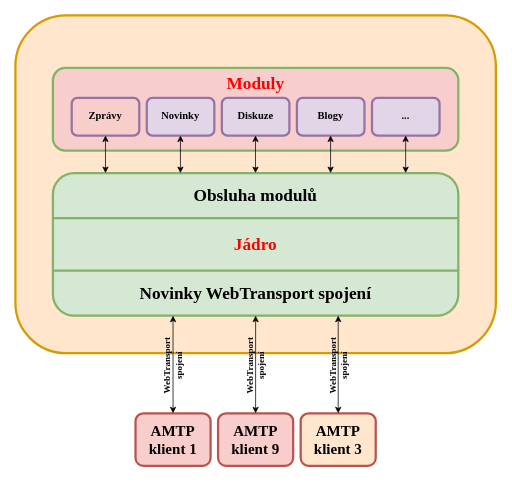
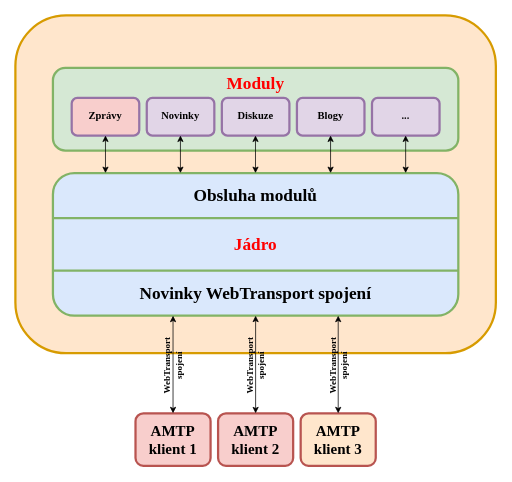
  <mxCell id="0" />
  <mxCell id="1" parent="0" />
  <mxCell id="2" value="" style="rounded=1;whiteSpace=wrap;html=1;fillColor=#ffe6cc;strokeColor=#d79b00;strokeWidth=3;perimeterSpacing=0;fontFamily=Ubuntu;fontSource=https%3A%2F%2Ffonts.googleapis.com%2Fcss%3Ffamily%3DUbuntu;" parent="1" vertex="1"><mxGeometry width="640" height="450" as="geometry" x="20" y="20" /></mxCell>
- <mxCell id="3" value="&lt;font color=&quot;#ff0000&quot; size=&quot;1&quot;&gt;&lt;b style=&quot;font-size: 23px;&quot;&gt;Jádro&lt;/b&gt;&lt;/font&gt;" style="rounded=1;whiteSpace=wrap;html=1;fillColor=#d5e8d4;strokeColor=#82b366;strokeWidth=3;fontFamily=Ubuntu;fontSource=https%3A%2F%2Ffonts.googleapis.com%2Fcss%3Ffamily%3DUbuntu;" parent="1" vertex="1"><mxGeometry x="70" y="230" width="540" height="190" as="geometry" /></mxCell>
+ <mxCell id="3" value="&lt;font color=&quot;#ff0000&quot; size=&quot;1&quot;&gt;&lt;b style=&quot;font-size: 23px;&quot;&gt;Jádro&lt;/b&gt;&lt;/font&gt;" style="rounded=1;whiteSpace=wrap;html=1;fillColor=#dae8fc;strokeColor=#82b366;strokeWidth=3;fontFamily=Ubuntu;fontSource=https%3A%2F%2Ffonts.googleapis.com%2Fcss%3Ffamily%3DUbuntu;" parent="1" vertex="1"><mxGeometry x="70" y="230" width="540" height="190" as="geometry" /></mxCell>
  <mxCell id="4" value="" style="endArrow=classic;startArrow=classic;html=1;rounded=0;exitX=0.5;exitY=0;exitDx=0;exitDy=0;fontFamily=Ubuntu;fontSource=https%3A%2F%2Ffonts.googleapis.com%2Fcss%3Ffamily%3DUbuntu;horizontal=1;" parent="1" source="24" edge="1"><mxGeometry width="50" height="50" relative="1" as="geometry"><mxPoint x="559.66" y="230" as="sourcePoint" /><mxPoint x="559.66" y="130" as="targetPoint" /></mxGeometry></mxCell>
  <mxCell id="5" value="Obsluha modulů" style="rounded=1;whiteSpace=wrap;html=1;fontSize=23;fontStyle=1;fillColor=none;strokeColor=none;strokeWidth=3;fontFamily=Ubuntu;fontSource=https%3A%2F%2Ffonts.googleapis.com%2Fcss%3Ffamily%3DUbuntu;" parent="1" vertex="1"><mxGeometry x="70" y="230" width="540" height="60" as="geometry" /></mxCell>
  <mxCell id="6" value="Novinky WebTransport spojení" style="rounded=1;whiteSpace=wrap;html=1;fontSize=23;fontStyle=1;fillColor=none;strokeColor=none;strokeWidth=3;fontFamily=Ubuntu;fontSource=https%3A%2F%2Ffonts.googleapis.com%2Fcss%3Ffamily%3DUbuntu;" parent="1" vertex="1"><mxGeometry x="70" y="360" width="540" height="60" as="geometry" /></mxCell>
  <mxCell id="7" value="" style="endArrow=none;html=1;rounded=0;exitX=0;exitY=0;exitDx=0;exitDy=0;strokeColor=#82B366;strokeWidth=3;entryX=1;entryY=0;entryDx=0;entryDy=0;fontFamily=Ubuntu;fontSource=https%3A%2F%2Ffonts.googleapis.com%2Fcss%3Ffamily%3DUbuntu;" parent="1" source="6" target="6" edge="1"><mxGeometry width="50" height="50" relative="1" as="geometry"><mxPoint x="326" y="420" as="sourcePoint" /><mxPoint x="746" y="400" as="targetPoint" /></mxGeometry></mxCell>
  <mxCell id="8" value="" style="endArrow=none;html=1;rounded=0;strokeColor=#82B366;strokeWidth=3;exitX=0;exitY=1;exitDx=0;exitDy=0;entryX=1;entryY=1;entryDx=0;entryDy=0;fontFamily=Ubuntu;fontSource=https%3A%2F%2Ffonts.googleapis.com%2Fcss%3Ffamily%3DUbuntu;" parent="1" source="5" target="5" edge="1"><mxGeometry width="50" height="50" relative="1" as="geometry"><mxPoint x="326" y="420" as="sourcePoint" /><mxPoint x="726" y="450" as="targetPoint" /></mxGeometry></mxCell>
- <mxCell id="9" value="&lt;div style=&quot;font-size: 20px;&quot;&gt;AMTP&lt;/div&gt;&lt;div style=&quot;font-size: 20px;&quot;&gt;klient 9&lt;/div&gt;" style="rounded=1;whiteSpace=wrap;html=1;fontStyle=1;fontSize=20;fillColor=#f8cecc;strokeColor=#b85450;strokeWidth=3;fontFamily=Ubuntu;fontSource=https%3A%2F%2Ffonts.googleapis.com%2Fcss%3Ffamily%3DUbuntu;" parent="1" vertex="1"><mxGeometry x="290" y="550" width="100" height="70" as="geometry" /></mxCell>
+ <mxCell id="9" value="&lt;div style=&quot;font-size: 20px;&quot;&gt;AMTP&lt;/div&gt;&lt;div style=&quot;font-size: 20px;&quot;&gt;klient 2&lt;/div&gt;" style="rounded=1;whiteSpace=wrap;html=1;fontStyle=1;fontSize=20;fillColor=#f8cecc;strokeColor=#b85450;strokeWidth=3;fontFamily=Ubuntu;fontSource=https%3A%2F%2Ffonts.googleapis.com%2Fcss%3Ffamily%3DUbuntu;" parent="1" vertex="1"><mxGeometry x="290" y="550" width="100" height="70" as="geometry" /></mxCell>
  <mxCell id="10" value="&lt;div style=&quot;font-size: 20px;&quot;&gt;AMTP&lt;/div&gt;klient 3" style="rounded=1;whiteSpace=wrap;html=1;fontStyle=1;fontSize=20;fillColor=#ffe6cc;strokeColor=#b85450;strokeWidth=3;fontFamily=Ubuntu;fontSource=https%3A%2F%2Ffonts.googleapis.com%2Fcss%3Ffamily%3DUbuntu;" parent="1" vertex="1"><mxGeometry x="400" y="550" width="100" height="70" as="geometry" /></mxCell>
  <mxCell id="11" value="&lt;div style=&quot;font-size: 20px;&quot;&gt;&lt;font style=&quot;font-size: 20px;&quot;&gt;AMTP&lt;br style=&quot;font-size: 20px;&quot;&gt;&lt;/font&gt;&lt;/div&gt;&lt;div style=&quot;font-size: 20px;&quot;&gt;&lt;font style=&quot;font-size: 20px;&quot;&gt;klient 1&lt;br style=&quot;font-size: 20px;&quot;&gt;&lt;/font&gt;&lt;/div&gt;" style="rounded=1;whiteSpace=wrap;html=1;fontStyle=1;fontSize=20;fillColor=#f8cecc;strokeColor=#b85450;strokeWidth=3;fontFamily=Ubuntu;fontSource=https%3A%2F%2Ffonts.googleapis.com%2Fcss%3Ffamily%3DUbuntu;" parent="1" vertex="1"><mxGeometry x="180" y="550" width="100" height="70" as="geometry" /></mxCell>
  <mxCell id="12" value="" style="endArrow=classic;startArrow=classic;html=1;rounded=0;exitX=0.5;exitY=0;exitDx=0;exitDy=0;fontFamily=Ubuntu;fontSource=https%3A%2F%2Ffonts.googleapis.com%2Fcss%3Ffamily%3DUbuntu;horizontal=1;" parent="1" source="21" edge="1"><mxGeometry width="50" height="50" relative="1" as="geometry"><mxPoint x="229.66" y="230" as="sourcePoint" /><mxPoint x="229.66" y="130" as="targetPoint" /></mxGeometry></mxCell>
  <mxCell id="13" value="" style="endArrow=classic;startArrow=classic;html=1;rounded=0;exitX=0.5;exitY=0;exitDx=0;exitDy=0;fontFamily=Ubuntu;fontSource=https%3A%2F%2Ffonts.googleapis.com%2Fcss%3Ffamily%3DUbuntu;horizontal=1;" parent="1" edge="1"><mxGeometry width="50" height="50" relative="1" as="geometry"><mxPoint x="340" y="550" as="sourcePoint" /><mxPoint x="340" y="420" as="targetPoint" /></mxGeometry></mxCell>
  <mxCell id="14" value="&lt;div style=&quot;font-size: 12px;&quot;&gt;WebTransport&lt;/div&gt;&lt;div style=&quot;font-size: 12px;&quot;&gt;spojení&lt;br&gt;&lt;/div&gt;" style="edgeLabel;html=1;align=center;verticalAlign=middle;resizable=0;points=[];labelBackgroundColor=none;fontStyle=1;horizontal=0;fontFamily=Ubuntu;fontSource=https%3A%2F%2Ffonts.googleapis.com%2Fcss%3Ffamily%3DUbuntu;fontSize=12;" parent="13" vertex="1" connectable="0"><mxGeometry x="-0.195" y="-2" relative="1" as="geometry"><mxPoint x="-3" y="-10" as="offset" /></mxGeometry></mxCell>
  <mxCell id="15" value="" style="endArrow=classic;startArrow=classic;html=1;rounded=0;exitX=0.5;exitY=0;exitDx=0;exitDy=0;fontFamily=Ubuntu;fontSource=https%3A%2F%2Ffonts.googleapis.com%2Fcss%3Ffamily%3DUbuntu;horizontal=1;" parent="1" edge="1"><mxGeometry width="50" height="50" relative="1" as="geometry"><mxPoint x="450" y="550" as="sourcePoint" /><mxPoint x="450" y="420" as="targetPoint" /></mxGeometry></mxCell>
  <mxCell id="16" value="&lt;div style=&quot;font-size: 12px;&quot;&gt;WebTransport&lt;/div&gt;&lt;div style=&quot;font-size: 12px;&quot;&gt;spojení&lt;br&gt;&lt;/div&gt;" style="edgeLabel;html=1;align=center;verticalAlign=middle;resizable=0;points=[];labelBackgroundColor=none;fontStyle=1;horizontal=0;fontFamily=Ubuntu;fontSource=https%3A%2F%2Ffonts.googleapis.com%2Fcss%3Ffamily%3DUbuntu;fontSize=12;" parent="15" vertex="1" connectable="0"><mxGeometry x="-0.195" y="-2" relative="1" as="geometry"><mxPoint x="-3" y="-10" as="offset" /></mxGeometry></mxCell>
  <mxCell id="17" value="" style="endArrow=classic;startArrow=classic;html=1;rounded=0;exitX=0.5;exitY=0;exitDx=0;exitDy=0;fontFamily=Ubuntu;fontSource=https%3A%2F%2Ffonts.googleapis.com%2Fcss%3Ffamily%3DUbuntu;horizontal=1;" parent="1" edge="1"><mxGeometry width="50" height="50" relative="1" as="geometry"><mxPoint x="230" y="550" as="sourcePoint" /><mxPoint x="230" y="420" as="targetPoint" /></mxGeometry></mxCell>
  <mxCell id="18" value="&lt;div style=&quot;font-size: 12px;&quot;&gt;WebTransport&lt;/div&gt;&lt;div style=&quot;font-size: 12px;&quot;&gt;spojení&lt;br&gt;&lt;/div&gt;" style="edgeLabel;html=1;align=center;verticalAlign=middle;resizable=0;points=[];labelBackgroundColor=none;fontStyle=1;horizontal=0;fontFamily=Ubuntu;fontSource=https%3A%2F%2Ffonts.googleapis.com%2Fcss%3Ffamily%3DUbuntu;fontSize=12;" parent="17" vertex="1" connectable="0"><mxGeometry x="-0.195" y="-2" relative="1" as="geometry"><mxPoint x="-3" y="-10" as="offset" /></mxGeometry></mxCell>
- <mxCell id="19" value="&lt;font size=&quot;1&quot; color=&quot;#ff0000&quot;&gt;&lt;b style=&quot;font-size: 23px;&quot;&gt;Moduly&lt;/b&gt;&lt;/font&gt;" style="rounded=1;whiteSpace=wrap;html=1;fillColor=#f8cecc;strokeColor=#82b366;strokeWidth=3;fontFamily=Ubuntu;fontSource=https%3A%2F%2Ffonts.googleapis.com%2Fcss%3Ffamily%3DUbuntu;verticalAlign=top;fontSize=20;" parent="1" vertex="1"><mxGeometry x="70" y="90" width="540" height="110" as="geometry" /></mxCell>
+ <mxCell id="19" value="&lt;font size=&quot;1&quot; color=&quot;#ff0000&quot;&gt;&lt;b style=&quot;font-size: 23px;&quot;&gt;Moduly&lt;/b&gt;&lt;/font&gt;" style="rounded=1;whiteSpace=wrap;html=1;fillColor=#d5e8d4;strokeColor=#82b366;strokeWidth=3;fontFamily=Ubuntu;fontSource=https%3A%2F%2Ffonts.googleapis.com%2Fcss%3Ffamily%3DUbuntu;verticalAlign=top;fontSize=20;" parent="1" vertex="1"><mxGeometry x="70" y="90" width="540" height="110" as="geometry" /></mxCell>
  <mxCell id="20" value="Zprávy" style="rounded=1;whiteSpace=wrap;html=1;fontStyle=1;fontSize=14;fillColor=#f8cecc;strokeColor=#9673a6;strokeWidth=3;fontFamily=Ubuntu;fontSource=https%3A%2F%2Ffonts.googleapis.com%2Fcss%3Ffamily%3DUbuntu;" parent="1" vertex="1"><mxGeometry x="95" y="130" width="90" height="50" as="geometry" /></mxCell>
  <mxCell id="21" value="Novinky" style="rounded=1;whiteSpace=wrap;html=1;fontStyle=1;fontSize=14;fillColor=#e1d5e7;strokeColor=#9673a6;strokeWidth=3;fontFamily=Ubuntu;fontSource=https%3A%2F%2Ffonts.googleapis.com%2Fcss%3Ffamily%3DUbuntu;" parent="1" vertex="1"><mxGeometry x="195" y="130" width="90" height="50" as="geometry" /></mxCell>
  <mxCell id="22" value="Diskuze" style="rounded=1;whiteSpace=wrap;html=1;fontStyle=1;fontSize=14;fillColor=#e1d5e7;strokeColor=#9673a6;strokeWidth=3;fontFamily=Ubuntu;fontSource=https%3A%2F%2Ffonts.googleapis.com%2Fcss%3Ffamily%3DUbuntu;" parent="1" vertex="1"><mxGeometry x="295" y="130" width="90" height="50" as="geometry" /></mxCell>
  <mxCell id="23" value="&lt;div&gt;Blogy&lt;/div&gt;" style="rounded=1;whiteSpace=wrap;html=1;fontStyle=1;fontSize=14;fillColor=#e1d5e7;strokeColor=#9673a6;strokeWidth=3;fontFamily=Ubuntu;fontSource=https%3A%2F%2Ffonts.googleapis.com%2Fcss%3Ffamily%3DUbuntu;" parent="1" vertex="1"><mxGeometry x="395" y="130" width="90" height="50" as="geometry" /></mxCell>
  <mxCell id="24" value="..." style="rounded=1;whiteSpace=wrap;html=1;fontStyle=1;fontSize=14;fillColor=#e1d5e7;strokeColor=#9673a6;strokeWidth=3;fontFamily=Ubuntu;fontSource=https%3A%2F%2Ffonts.googleapis.com%2Fcss%3Ffamily%3DUbuntu;" parent="1" vertex="1"><mxGeometry x="495" y="130" width="90" height="50" as="geometry" /></mxCell>
  <mxCell id="25" value="" style="endArrow=classic;startArrow=classic;html=1;rounded=0;fontFamily=Ubuntu;fontSource=https%3A%2F%2Ffonts.googleapis.com%2Fcss%3Ffamily%3DUbuntu;horizontal=1;entryX=0.5;entryY=1;entryDx=0;entryDy=0;" parent="1" edge="1"><mxGeometry width="50" height="50" relative="1" as="geometry"><mxPoint x="140" y="230" as="sourcePoint" /><mxPoint x="140" y="180" as="targetPoint" /></mxGeometry></mxCell>
  <mxCell id="26" value="" style="endArrow=classic;startArrow=classic;html=1;rounded=0;fontFamily=Ubuntu;fontSource=https%3A%2F%2Ffonts.googleapis.com%2Fcss%3Ffamily%3DUbuntu;horizontal=1;entryX=0.5;entryY=1;entryDx=0;entryDy=0;" parent="1" edge="1"><mxGeometry width="50" height="50" relative="1" as="geometry"><mxPoint x="239.83" y="230" as="sourcePoint" /><mxPoint x="239.83" y="180" as="targetPoint" /></mxGeometry></mxCell>
  <mxCell id="27" value="" style="endArrow=classic;startArrow=classic;html=1;rounded=0;fontFamily=Ubuntu;fontSource=https%3A%2F%2Ffonts.googleapis.com%2Fcss%3Ffamily%3DUbuntu;horizontal=1;entryX=0.5;entryY=1;entryDx=0;entryDy=0;" parent="1" edge="1"><mxGeometry width="50" height="50" relative="1" as="geometry"><mxPoint x="339.83" y="230" as="sourcePoint" /><mxPoint x="339.83" y="180" as="targetPoint" /></mxGeometry></mxCell>
  <mxCell id="28" value="" style="endArrow=classic;startArrow=classic;html=1;rounded=0;fontFamily=Ubuntu;fontSource=https%3A%2F%2Ffonts.googleapis.com%2Fcss%3Ffamily%3DUbuntu;horizontal=1;entryX=0.5;entryY=1;entryDx=0;entryDy=0;" parent="1" edge="1"><mxGeometry width="50" height="50" relative="1" as="geometry"><mxPoint x="439.83" y="230" as="sourcePoint" /><mxPoint x="439.83" y="180" as="targetPoint" /></mxGeometry></mxCell>
  <mxCell id="29" value="" style="endArrow=classic;startArrow=classic;html=1;rounded=0;fontFamily=Ubuntu;fontSource=https%3A%2F%2Ffonts.googleapis.com%2Fcss%3Ffamily%3DUbuntu;horizontal=1;entryX=0.5;entryY=1;entryDx=0;entryDy=0;" parent="1" edge="1"><mxGeometry width="50" height="50" relative="1" as="geometry"><mxPoint x="539.83" y="230" as="sourcePoint" /><mxPoint x="539.83" y="180" as="targetPoint" /></mxGeometry></mxCell>
